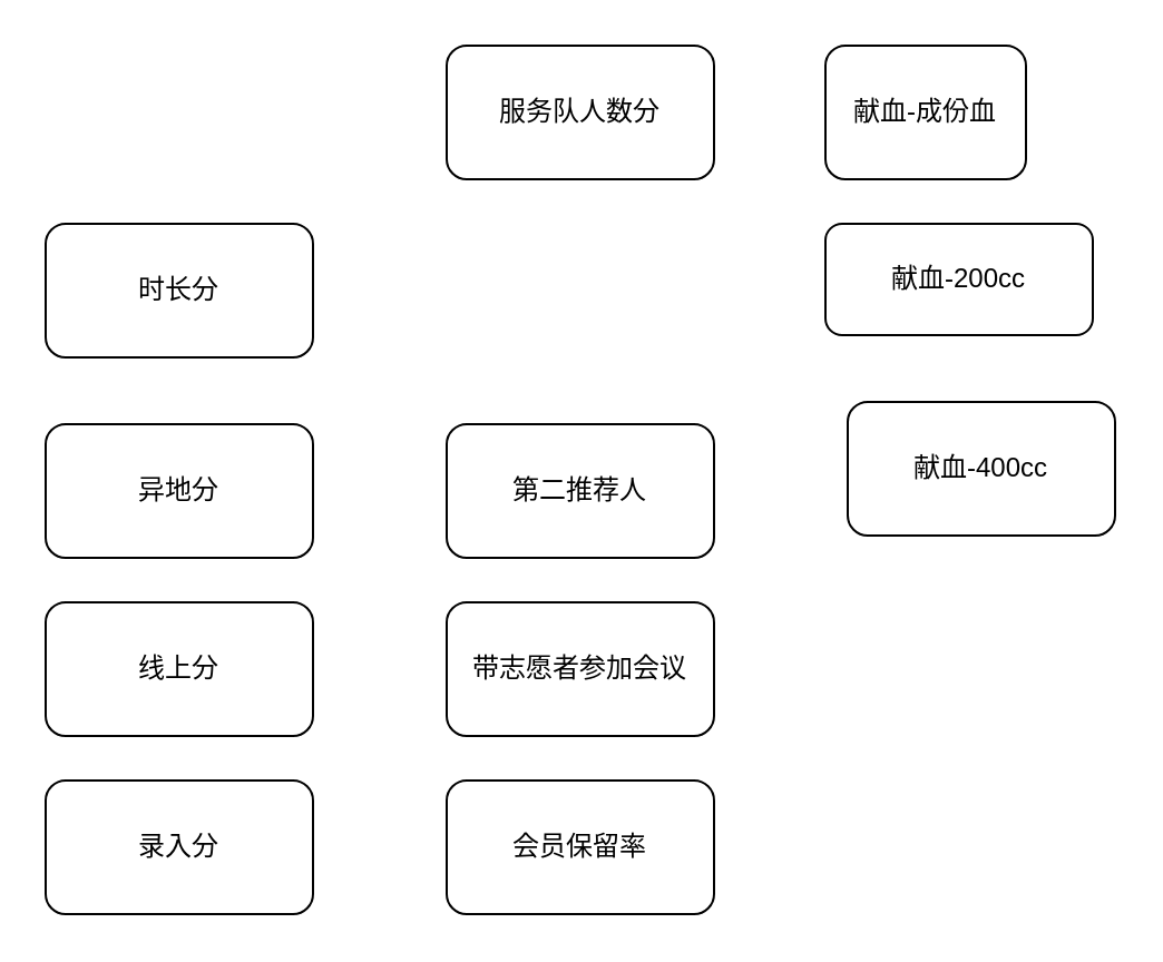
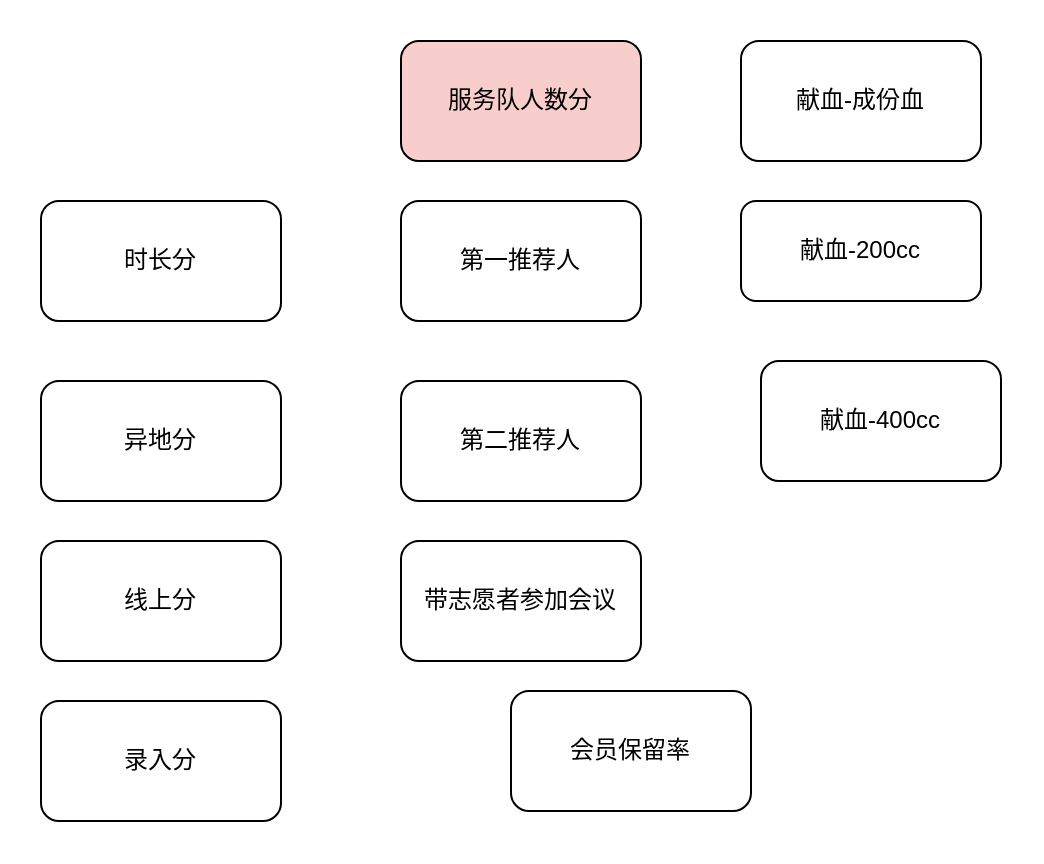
  <mxCell id="0" />
  <mxCell id="1" parent="0" />
  <mxCell id="2" value="线上分" style="rounded=1;whiteSpace=wrap;html=1;" parent="1" vertex="1"><mxGeometry x="20" y="270" width="120" height="60" as="geometry" /></mxCell>
  <mxCell id="3" value="时长分" style="rounded=1;whiteSpace=wrap;html=1;" parent="1" vertex="1"><mxGeometry x="20" y="100" width="120" height="60" as="geometry" /></mxCell>
  <mxCell id="4" value="异地分" style="rounded=1;whiteSpace=wrap;html=1;" parent="1" vertex="1"><mxGeometry x="20" y="190" width="120" height="60" as="geometry" /></mxCell>
  <mxCell id="5" value="录入分" style="rounded=1;whiteSpace=wrap;html=1;" parent="1" vertex="1"><mxGeometry x="20" y="350" width="120" height="60" as="geometry" /></mxCell>
- <mxCell id="6" value="服务队人数分" style="rounded=1;whiteSpace=wrap;html=1;" parent="1" vertex="1"><mxGeometry x="200" y="20" width="120" height="60" as="geometry" /></mxCell>
+ <mxCell id="6" value="服务队人数分" style="rounded=1;whiteSpace=wrap;html=1;fillColor=#f8cecc;" parent="1" vertex="1"><mxGeometry x="200" y="20" width="120" height="60" as="geometry" /></mxCell>
+ <mxCell id="7" value="第一推荐人" style="rounded=1;whiteSpace=wrap;html=1;" parent="1" vertex="1"><mxGeometry x="200" y="100" width="120" height="60" as="geometry" /></mxCell>
  <mxCell id="8" value="第二推荐人" style="rounded=1;whiteSpace=wrap;html=1;" parent="1" vertex="1"><mxGeometry x="200" y="190" width="120" height="60" as="geometry" /></mxCell>
  <mxCell id="9" value="带志愿者参加会议" style="rounded=1;whiteSpace=wrap;html=1;" parent="1" vertex="1"><mxGeometry x="200" y="270" width="120" height="60" as="geometry" /></mxCell>
- <mxCell id="10" value="会员保留率" style="rounded=1;whiteSpace=wrap;html=1;" parent="1" vertex="1"><mxGeometry x="200" y="350" width="120" height="60" as="geometry" /></mxCell>
- <mxCell id="11" value="献血-成份血" style="rounded=1;whiteSpace=wrap;html=1;" parent="1" vertex="1"><mxGeometry x="370" y="20" width="90" height="60" as="geometry" /></mxCell>
+ <mxCell id="10" value="会员保留率" style="rounded=1;whiteSpace=wrap;html=1;" parent="1" vertex="1"><mxGeometry x="255" y="345" width="120" height="60" as="geometry" /></mxCell>
+ <mxCell id="11" value="献血-成份血" style="rounded=1;whiteSpace=wrap;html=1;" parent="1" vertex="1"><mxGeometry x="370" y="20" width="120" height="60" as="geometry" /></mxCell>
  <mxCell id="12" value="&lt;span style=&quot;font-weight: 400;&quot;&gt;献血-200cc&lt;/span&gt;" style="rounded=1;whiteSpace=wrap;html=1;fontStyle=1" parent="1" vertex="1"><mxGeometry x="370" y="100" width="120" height="50" as="geometry" /></mxCell>
  <mxCell id="13" value="献血-400cc" style="rounded=1;whiteSpace=wrap;html=1;" parent="1" vertex="1"><mxGeometry x="380" y="180" width="120" height="60" as="geometry" /></mxCell>
